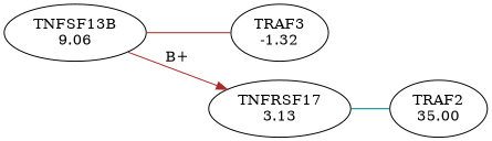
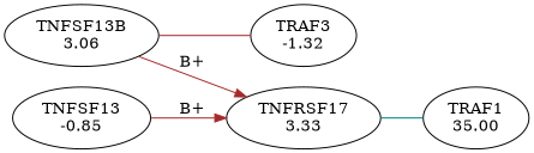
  digraph {
    fontname="DejaVu Serif"
    rankdir=LR
    node [fontname="DejaVu Serif"]
    edge [color=brown fontname="DejaVu Serif"]
-   n1 [label="TNFRSF17\n3.13"]
-   n2 [label="TRAF2\n35.00"]
+   n1 [label="TNFRSF17\n3.33"]
+   n2 [label="TRAF1\n35.00"]
    n3 [label="TRAF3\n-1.32"]
-   n4 [label="TNFSF13B\n9.06"]
+   n4 [label="TNFSF13B\n3.06"]
+   n5 [label="TNFSF13\n-0.85"]
    n1 -> n2 [arrowhead=none color=teal]
    n4 -> n1 [label="B+"]
    n4 -> n3 [arrowhead=none]
+   n5 -> n1 [label="B+"]
  }
